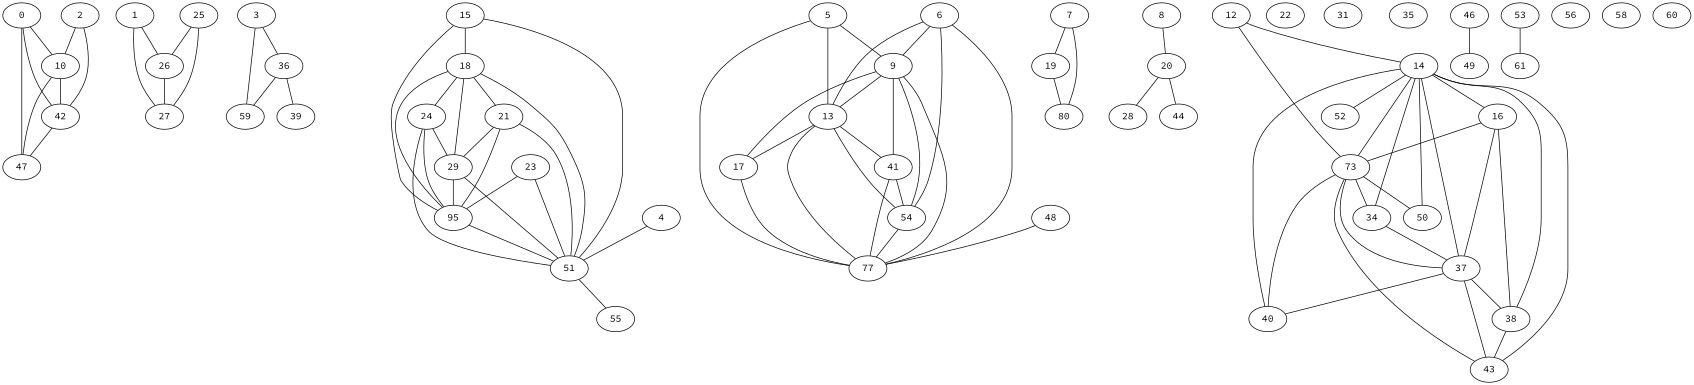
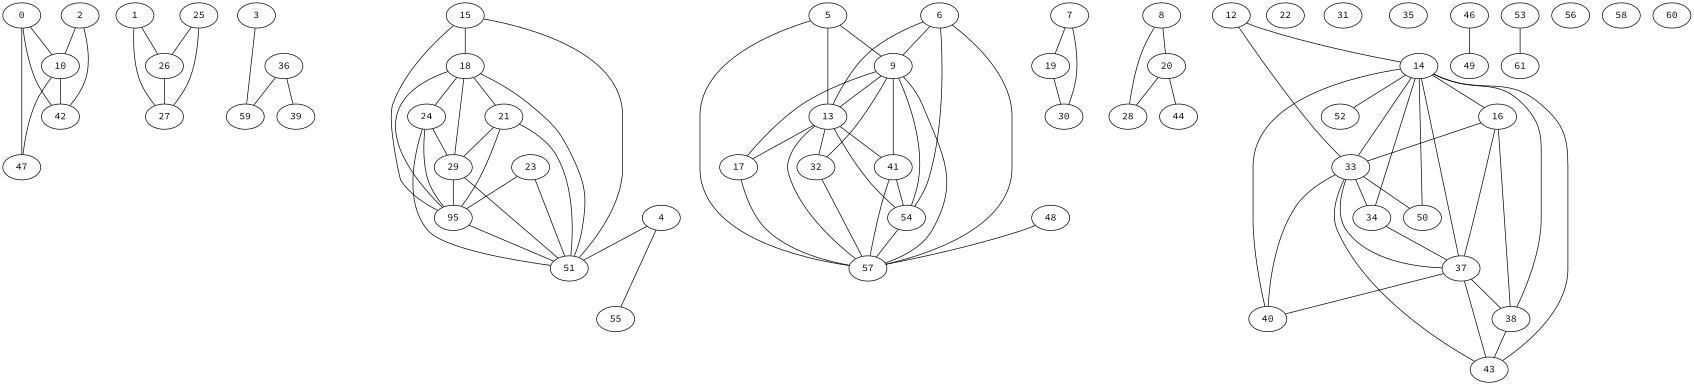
  graph {
    fontname="Source Code Pro"
    node [fontname="Source Code Pro"]
    edge [fontname="Source Code Pro"]
    0
    10
    42
    47
    1
    26
    27
    2
    3
    36
    59
    39
    4
    51
    55
    5
    9
    13
-   57 [label=77]
+   57
    54
    17
+   32
    41
    6
    7
    19
-   30 [label=80]
+   30
    8
    20
    28
    44
    12
    14
-   33 [label=73]
+   33
    16
    34
    37
    38
    40
    43
    50
    52
    15
    18
    n45 [label=95]
    21
    24
    29
    22
    23
    25
    31
    35
    46
    49
    48
    53
    61
    56
    58
    60
    0 -- 10
    0 -- 42
    0 -- 47
    10 -- 42
    10 -- 47
-   42 -- 47
    1 -- 26
    1 -- 27
    26 -- 27
    2 -- 10
    2 -- 42
-   3 -- 36
    3 -- 59
    36 -- 59
    36 -- 39
    4 -- 51
-   51 -- 55
+   4 -- 55
    5 -- 9
    5 -- 13
    5 -- 57
    9 -- 13
    9 -- 57
    9 -- 54
    9 -- 17
+   9 -- 32
    9 -- 41
    13 -- 57
    13 -- 54
    13 -- 17
+   13 -- 32
    13 -- 41
    54 -- 57
    17 -- 57
+   32 -- 57
    41 -- 57
    41 -- 54
    6 -- 9
    6 -- 13
    6 -- 57
    6 -- 54
    7 -- 19
    7 -- 30
    19 -- 30
    8 -- 20
+   8 -- 28
    20 -- 28
    20 -- 44
    12 -- 14
    12 -- 33
    14 -- 33
    14 -- 16
    14 -- 34
    14 -- 37
    14 -- 38
    14 -- 40
    14 -- 43
    14 -- 50
    14 -- 52
    33 -- 34
    33 -- 37
    33 -- 40
    33 -- 43
    33 -- 50
    16 -- 33
    16 -- 37
    16 -- 38
    34 -- 37
    37 -- 38
    37 -- 40
    37 -- 43
    38 -- 43
    15 -- 51
    15 -- 18
    15 -- n45
    18 -- 51
    18 -- n45
    18 -- 21
    18 -- 24
    18 -- 29
    n45 -- 51
    21 -- 51
    21 -- n45
    21 -- 29
    24 -- 51
    24 -- n45
    24 -- 29
    29 -- 51
    29 -- n45
    23 -- 51
    23 -- n45
    25 -- 26
    25 -- 27
    46 -- 49
    48 -- 57
    53 -- 61
  }
